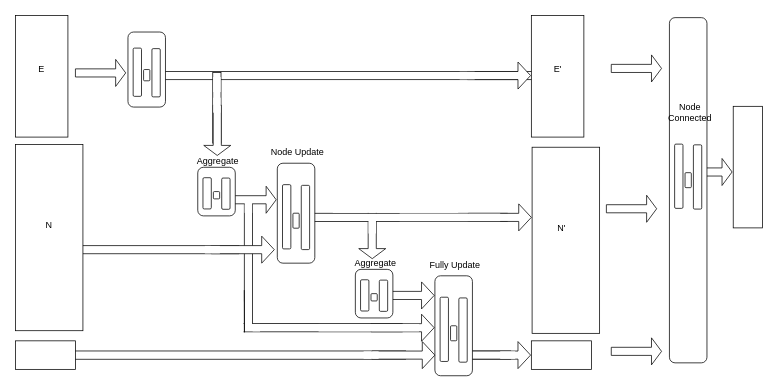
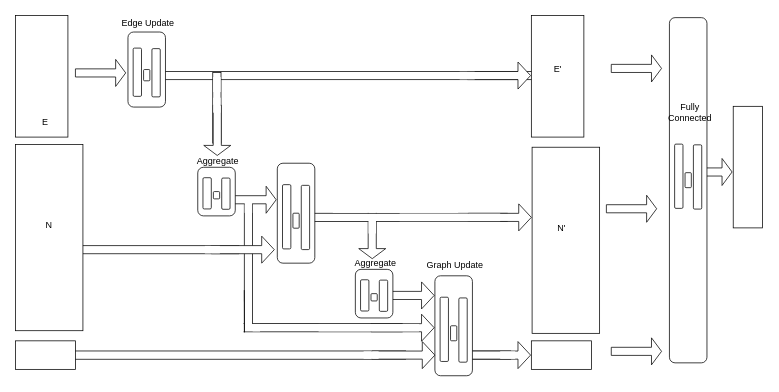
  <mxCell id="0" />
  <mxCell id="1" parent="0" />
  <mxCell id="2" value="" style="group" vertex="1" connectable="0" parent="1"><mxGeometry x="207.5" y="82" width="600" height="36" as="geometry" /></mxCell>
  <mxCell id="3" value="" style="rounded=0;whiteSpace=wrap;html=1;" vertex="1" parent="2"><mxGeometry y="12.5" width="600" height="11" as="geometry" /></mxCell>
  <mxCell id="4" value="" style="shape=singleArrow;whiteSpace=wrap;html=1;" vertex="1" parent="2"><mxGeometry x="415" width="84" height="36" as="geometry" /></mxCell>
  <mxCell id="5" value="" style="rounded=0;whiteSpace=wrap;html=1;strokeColor=none;" vertex="1" parent="2"><mxGeometry x="404.5" y="13" width="20" height="10" as="geometry" /></mxCell>
  <mxCell id="6" value="" style="rounded=0;whiteSpace=wrap;html=1;direction=south;" vertex="1" parent="1"><mxGeometry x="283" y="96" width="11" height="94" as="geometry" /></mxCell>
  <mxCell id="7" value="" style="rounded=0;whiteSpace=wrap;html=1;strokeColor=none;" vertex="1" parent="1"><mxGeometry x="710" y="81" width="104" height="31" as="geometry" /></mxCell>
  <mxCell id="8" value="" style="rounded=0;whiteSpace=wrap;html=1;" vertex="1" parent="1"><mxGeometry x="80" y="467" width="600" height="11" as="geometry" /></mxCell>
  <mxCell id="9" value="" style="rounded=0;whiteSpace=wrap;html=1;strokeColor=none;" vertex="1" parent="1"><mxGeometry x="540.5" y="457" width="82" height="31" as="geometry" /></mxCell>
  <mxCell id="10" value="" style="rounded=0;whiteSpace=wrap;html=1;" vertex="1" parent="1"><mxGeometry x="79" y="430.5" width="600" height="11" as="geometry" /></mxCell>
  <mxCell id="11" value="" style="rounded=0;whiteSpace=wrap;html=1;strokeColor=none;direction=south;" vertex="1" parent="1"><mxGeometry x="326" y="420" width="9.5" height="20" as="geometry" /></mxCell>
  <mxCell id="12" value="" style="rounded=0;whiteSpace=wrap;html=1;strokeColor=none;" vertex="1" parent="1"><mxGeometry x="614.5" y="422.5" width="82" height="31" as="geometry" /></mxCell>
  <mxCell id="13" value="" style="shape=singleArrow;whiteSpace=wrap;html=1;direction=south;" vertex="1" parent="1"><mxGeometry x="477.5" y="277" width="36" height="67" as="geometry" /></mxCell>
  <mxCell id="14" value="" style="rounded=0;whiteSpace=wrap;html=1;" vertex="1" parent="1"><mxGeometry x="218" y="283.5" width="600" height="11" as="geometry" /></mxCell>
  <mxCell id="15" value="" style="rounded=0;whiteSpace=wrap;html=1;strokeColor=none;" vertex="1" parent="1"><mxGeometry x="194" y="266" width="207" height="60" as="geometry" /></mxCell>
  <mxCell id="16" value="" style="rounded=0;whiteSpace=wrap;html=1;direction=south;" vertex="1" parent="1"><mxGeometry x="325" y="271" width="11" height="170" as="geometry" /></mxCell>
  <mxCell id="17" value="" style="rounded=0;whiteSpace=wrap;html=1;strokeColor=none;" vertex="1" parent="1"><mxGeometry x="78" y="401" width="246" height="60" as="geometry" /></mxCell>
  <mxCell id="18" value="" style="rounded=0;whiteSpace=wrap;html=1;" vertex="1" parent="1"><mxGeometry x="707.5" y="453.5" width="80" height="38" as="geometry" /></mxCell>
  <mxCell id="19" value="" style="shape=singleArrow;whiteSpace=wrap;html=1;" vertex="1" parent="1"><mxGeometry x="622.5" y="454.5" width="84" height="36" as="geometry" /></mxCell>
  <mxCell id="20" value="" style="shape=singleArrow;whiteSpace=wrap;html=1;flipH=1;" vertex="1" parent="1"><mxGeometry x="50" y="314" width="268" height="36" as="geometry" /></mxCell>
  <mxCell id="21" value="" style="group" vertex="1" connectable="0" parent="1"><mxGeometry x="20" y="20" width="70" height="162" as="geometry" /></mxCell>
  <mxCell id="22" value="" style="rounded=0;whiteSpace=wrap;html=1;" vertex="1" parent="21"><mxGeometry width="70" height="162" as="geometry" /></mxCell>
- <mxCell id="23" value="E" style="text;html=1;strokeColor=none;fillColor=none;align=center;verticalAlign=middle;whiteSpace=wrap;rounded=0;" vertex="1" parent="21"><mxGeometry x="15" y="62" width="40" height="20" as="geometry" /></mxCell>
+ <mxCell id="23" value="E" style="text;html=1;strokeColor=none;fillColor=none;align=center;verticalAlign=middle;whiteSpace=wrap;rounded=0;" vertex="1" parent="21"><mxGeometry x="20" y="132" width="40" height="20" as="geometry" /></mxCell>
  <mxCell id="24" value="" style="group" vertex="1" connectable="0" parent="1"><mxGeometry x="20" y="192" width="90" height="248" as="geometry" /></mxCell>
  <mxCell id="25" value="" style="rounded=0;whiteSpace=wrap;html=1;" vertex="1" parent="24"><mxGeometry width="90" height="248" as="geometry" /></mxCell>
  <mxCell id="26" value="N" style="text;html=1;strokeColor=none;fillColor=none;align=center;verticalAlign=middle;whiteSpace=wrap;rounded=0;" vertex="1" parent="24"><mxGeometry x="25" y="91.852" width="40" height="30.617" as="geometry" /></mxCell>
  <mxCell id="27" value="" style="group" vertex="1" connectable="0" parent="1"><mxGeometry x="707.5" y="20" width="70" height="162" as="geometry" /></mxCell>
  <mxCell id="28" value="" style="rounded=0;whiteSpace=wrap;html=1;" vertex="1" parent="27"><mxGeometry width="70" height="162" as="geometry" /></mxCell>
  <mxCell id="29" value="E'" style="text;html=1;strokeColor=none;fillColor=none;align=center;verticalAlign=middle;whiteSpace=wrap;rounded=0;" vertex="1" parent="27"><mxGeometry x="15" y="62" width="40" height="20" as="geometry" /></mxCell>
  <mxCell id="30" value="" style="group" vertex="1" connectable="0" parent="1"><mxGeometry x="356" y="192" width="130" height="158" as="geometry" /></mxCell>
  <mxCell id="31" value="" style="group" vertex="1" connectable="0" parent="30"><mxGeometry x="13" y="24.829" width="50" height="133.171" as="geometry" /></mxCell>
  <mxCell id="32" value="" style="rounded=1;whiteSpace=wrap;html=1;" vertex="1" parent="31"><mxGeometry width="50" height="133.171" as="geometry" /></mxCell>
  <mxCell id="33" value="" style="rounded=1;whiteSpace=wrap;html=1;" vertex="1" parent="31"><mxGeometry x="6.944" y="28.537" width="11.111" height="85.61" as="geometry" /></mxCell>
  <mxCell id="34" value="" style="rounded=1;whiteSpace=wrap;html=1;" vertex="1" parent="31"><mxGeometry x="20.833" y="66.586" width="8.333" height="19.976" as="geometry" /></mxCell>
  <mxCell id="35" value="" style="rounded=1;whiteSpace=wrap;html=1;" vertex="1" parent="31"><mxGeometry x="31.944" y="29.488" width="11.111" height="85.61" as="geometry" /></mxCell>
- <mxCell id="36" value="Node Update" style="text;html=1;strokeColor=none;fillColor=none;align=center;verticalAlign=middle;whiteSpace=wrap;rounded=0;" vertex="1" parent="30"><mxGeometry width="80" height="22.571" as="geometry" /></mxCell>
  <mxCell id="37" value="" style="shape=singleArrow;whiteSpace=wrap;html=1;" vertex="1" parent="30"><mxGeometry x="-55.5" y="55.5" width="67" height="36" as="geometry" /></mxCell>
  <mxCell id="38" value="" style="group" vertex="1" connectable="0" parent="1"><mxGeometry x="250" y="208" width="80" height="79" as="geometry" /></mxCell>
  <mxCell id="39" value="" style="group" vertex="1" connectable="0" parent="38"><mxGeometry x="13" y="14.246" width="50" height="64.754" as="geometry" /></mxCell>
  <mxCell id="40" value="" style="rounded=1;whiteSpace=wrap;html=1;" vertex="1" parent="39"><mxGeometry width="50" height="64.754" as="geometry" /></mxCell>
  <mxCell id="41" value="" style="rounded=1;whiteSpace=wrap;html=1;" vertex="1" parent="39"><mxGeometry x="6.944" y="13.876" width="11.111" height="41.628" as="geometry" /></mxCell>
  <mxCell id="42" value="" style="rounded=1;whiteSpace=wrap;html=1;" vertex="1" parent="39"><mxGeometry x="20.833" y="32.377" width="8.333" height="9.713" as="geometry" /></mxCell>
  <mxCell id="43" value="" style="rounded=1;whiteSpace=wrap;html=1;" vertex="1" parent="39"><mxGeometry x="31.944" y="14.338" width="11.111" height="41.628" as="geometry" /></mxCell>
  <mxCell id="44" value="Aggregate" style="text;html=1;strokeColor=none;fillColor=none;align=center;verticalAlign=middle;whiteSpace=wrap;rounded=0;" vertex="1" parent="38"><mxGeometry width="80" height="12.951" as="geometry" /></mxCell>
  <mxCell id="45" value="" style="group" vertex="1" connectable="0" parent="1"><mxGeometry x="566" y="342" width="80" height="158" as="geometry" /></mxCell>
  <mxCell id="46" value="" style="group" vertex="1" connectable="0" parent="45"><mxGeometry x="13" y="24.829" width="50" height="133.171" as="geometry" /></mxCell>
  <mxCell id="47" value="" style="rounded=0;whiteSpace=wrap;html=1;strokeColor=none;" vertex="1" parent="46"><mxGeometry x="-43" y="56.671" width="82" height="31" as="geometry" /></mxCell>
  <mxCell id="48" value="" style="rounded=1;whiteSpace=wrap;html=1;" vertex="1" parent="46"><mxGeometry width="50" height="133.171" as="geometry" /></mxCell>
  <mxCell id="49" value="" style="rounded=1;whiteSpace=wrap;html=1;" vertex="1" parent="46"><mxGeometry x="6.944" y="28.537" width="11.111" height="85.61" as="geometry" /></mxCell>
  <mxCell id="50" value="" style="rounded=1;whiteSpace=wrap;html=1;" vertex="1" parent="46"><mxGeometry x="20.833" y="66.586" width="8.333" height="19.976" as="geometry" /></mxCell>
  <mxCell id="51" value="" style="rounded=1;whiteSpace=wrap;html=1;" vertex="1" parent="46"><mxGeometry x="31.944" y="29.488" width="11.111" height="85.61" as="geometry" /></mxCell>
- <mxCell id="52" value="Fully Update" style="text;html=1;strokeColor=none;fillColor=none;align=center;verticalAlign=middle;whiteSpace=wrap;rounded=0;" vertex="1" parent="45"><mxGeometry width="80" height="22.571" as="geometry" /></mxCell>
+ <mxCell id="52" value="Graph Update" style="text;html=1;strokeColor=none;fillColor=none;align=center;verticalAlign=middle;whiteSpace=wrap;rounded=0;" vertex="1" parent="45"><mxGeometry width="80" height="22.571" as="geometry" /></mxCell>
  <mxCell id="53" value="" style="group" vertex="1" connectable="0" parent="1"><mxGeometry x="460" y="344" width="118" height="79" as="geometry" /></mxCell>
  <mxCell id="54" value="" style="shape=singleArrow;whiteSpace=wrap;html=1;" vertex="1" parent="53"><mxGeometry x="34" y="31" width="84" height="36" as="geometry" /></mxCell>
  <mxCell id="55" value="" style="group" vertex="1" connectable="0" parent="53"><mxGeometry x="13" y="14.246" width="50" height="64.754" as="geometry" /></mxCell>
  <mxCell id="56" value="" style="rounded=1;whiteSpace=wrap;html=1;" vertex="1" parent="55"><mxGeometry width="50" height="64.754" as="geometry" /></mxCell>
  <mxCell id="57" value="" style="rounded=1;whiteSpace=wrap;html=1;" vertex="1" parent="55"><mxGeometry x="6.944" y="13.876" width="11.111" height="41.628" as="geometry" /></mxCell>
  <mxCell id="58" value="" style="rounded=1;whiteSpace=wrap;html=1;" vertex="1" parent="55"><mxGeometry x="20.833" y="32.377" width="8.333" height="9.713" as="geometry" /></mxCell>
  <mxCell id="59" value="" style="rounded=1;whiteSpace=wrap;html=1;" vertex="1" parent="55"><mxGeometry x="31.944" y="14.338" width="11.111" height="41.628" as="geometry" /></mxCell>
  <mxCell id="60" value="Aggregate" style="text;html=1;strokeColor=none;fillColor=none;align=center;verticalAlign=middle;whiteSpace=wrap;rounded=0;" vertex="1" parent="53"><mxGeometry width="80" height="12.951" as="geometry" /></mxCell>
  <mxCell id="61" value="" style="group" vertex="1" connectable="0" parent="1"><mxGeometry x="20" y="453.5" width="80" height="38" as="geometry" /></mxCell>
  <mxCell id="62" value="" style="rounded=0;whiteSpace=wrap;html=1;" vertex="1" parent="61"><mxGeometry width="80" height="38" as="geometry" /></mxCell>
  <mxCell id="63" value="" style="group" vertex="1" connectable="0" parent="1"><mxGeometry x="702.5" y="195.5" width="122" height="248" as="geometry" /></mxCell>
  <mxCell id="64" value="" style="rounded=0;whiteSpace=wrap;html=1;strokeColor=none;" vertex="1" parent="63"><mxGeometry x="-26.5" y="77" width="82" height="31" as="geometry" /></mxCell>
  <mxCell id="65" value="" style="rounded=0;whiteSpace=wrap;html=1;strokeColor=none;" vertex="1" parent="63"><mxGeometry x="40" y="81.5" width="82" height="31" as="geometry" /></mxCell>
  <mxCell id="66" value="" style="rounded=0;whiteSpace=wrap;html=1;" vertex="1" parent="63"><mxGeometry x="6" width="90" height="248" as="geometry" /></mxCell>
  <mxCell id="67" value="N'" style="text;html=1;strokeColor=none;fillColor=none;align=center;verticalAlign=middle;whiteSpace=wrap;rounded=0;" vertex="1" parent="63"><mxGeometry x="25" y="91.852" width="40" height="30.617" as="geometry" /></mxCell>
  <mxCell id="68" value="" style="group" vertex="1" connectable="0" parent="1"><mxGeometry x="878.5" y="138" width="96.5" height="344.829" as="geometry" /></mxCell>
  <mxCell id="69" value="" style="group" vertex="1" connectable="0" parent="68"><mxGeometry x="13" y="24.829" width="83.5" height="320" as="geometry" /></mxCell>
  <mxCell id="70" value="" style="shape=singleArrow;whiteSpace=wrap;html=1;" vertex="1" parent="69"><mxGeometry x="16.5" y="47.671" width="67" height="36" as="geometry" /></mxCell>
  <mxCell id="71" value="" style="rounded=1;whiteSpace=wrap;html=1;" vertex="1" parent="69"><mxGeometry y="-140" width="50" height="460" as="geometry" /></mxCell>
  <mxCell id="72" value="" style="rounded=1;whiteSpace=wrap;html=1;" vertex="1" parent="69"><mxGeometry x="6.944" y="28.537" width="11.111" height="85.61" as="geometry" /></mxCell>
  <mxCell id="73" value="" style="rounded=1;whiteSpace=wrap;html=1;" vertex="1" parent="69"><mxGeometry x="20.833" y="66.586" width="8.333" height="19.976" as="geometry" /></mxCell>
  <mxCell id="74" value="" style="rounded=1;whiteSpace=wrap;html=1;" vertex="1" parent="69"><mxGeometry x="31.944" y="29.488" width="11.111" height="85.61" as="geometry" /></mxCell>
- <mxCell id="75" value="Node Connected&lt;br&gt;" style="text;html=1;strokeColor=none;fillColor=none;align=center;verticalAlign=middle;whiteSpace=wrap;rounded=0;" vertex="1" parent="68"><mxGeometry width="80" height="22.571" as="geometry" /></mxCell>
+ <mxCell id="75" value="Fully Connected&lt;br&gt;" style="text;html=1;strokeColor=none;fillColor=none;align=center;verticalAlign=middle;whiteSpace=wrap;rounded=0;" vertex="1" parent="68"><mxGeometry width="80" height="22.571" as="geometry" /></mxCell>
  <mxCell id="76" value="" style="group" vertex="1" connectable="0" parent="1"><mxGeometry x="976.5" y="141" width="39" height="162" as="geometry" /></mxCell>
  <mxCell id="77" value="" style="rounded=0;whiteSpace=wrap;html=1;" vertex="1" parent="76"><mxGeometry width="39" height="162" as="geometry" /></mxCell>
  <mxCell id="78" value="" style="shape=singleArrow;whiteSpace=wrap;html=1;" vertex="1" parent="1"><mxGeometry x="100" y="78.5" width="67" height="36" as="geometry" /></mxCell>
  <mxCell id="79" value="" style="shape=singleArrow;whiteSpace=wrap;html=1;" vertex="1" parent="1"><mxGeometry x="281" y="314" width="84" height="36" as="geometry" /></mxCell>
  <mxCell id="80" value="" style="shape=singleArrow;whiteSpace=wrap;html=1;" vertex="1" parent="1"><mxGeometry x="495" y="454.5" width="84" height="36" as="geometry" /></mxCell>
  <mxCell id="81" value="" style="shape=singleArrow;whiteSpace=wrap;html=1;" vertex="1" parent="1"><mxGeometry x="623.5" y="271" width="84" height="36" as="geometry" /></mxCell>
  <mxCell id="82" value="" style="shape=singleArrow;whiteSpace=wrap;html=1;" vertex="1" parent="1"><mxGeometry x="494" y="418" width="84" height="36" as="geometry" /></mxCell>
  <mxCell id="83" value="" style="shape=singleArrow;whiteSpace=wrap;html=1;direction=south;" vertex="1" parent="1"><mxGeometry x="271" y="139.5" width="36" height="67" as="geometry" /></mxCell>
  <mxCell id="84" value="" style="rounded=0;whiteSpace=wrap;html=1;strokeColor=none;" vertex="1" parent="1"><mxGeometry x="443" y="223" width="167" height="60" as="geometry" /></mxCell>
  <mxCell id="85" value="" style="rounded=0;whiteSpace=wrap;html=1;strokeColor=none;" vertex="1" parent="1"><mxGeometry x="532" y="284" width="134" height="10" as="geometry" /></mxCell>
  <mxCell id="86" value="" style="rounded=0;whiteSpace=wrap;html=1;strokeColor=none;" vertex="1" parent="1"><mxGeometry x="424" y="431" width="134" height="10" as="geometry" /></mxCell>
  <mxCell id="87" value="" style="rounded=0;whiteSpace=wrap;html=1;strokeColor=none;" vertex="1" parent="1"><mxGeometry x="484" y="467.5" width="20" height="10" as="geometry" /></mxCell>
  <mxCell id="88" value="" style="rounded=0;whiteSpace=wrap;html=1;strokeColor=none;" vertex="1" parent="1"><mxGeometry x="666" y="467.5" width="20" height="10" as="geometry" /></mxCell>
  <mxCell id="89" value="" style="rounded=0;whiteSpace=wrap;html=1;strokeColor=none;" vertex="1" parent="1"><mxGeometry x="272.5" y="327" width="20" height="10" as="geometry" /></mxCell>
  <mxCell id="90" value="" style="group" vertex="1" connectable="0" parent="1"><mxGeometry x="157" y="20" width="190" height="181" as="geometry" /></mxCell>
  <mxCell id="91" value="" style="group" vertex="1" connectable="0" parent="90"><mxGeometry x="13" y="22" width="50" height="100" as="geometry" /></mxCell>
  <mxCell id="92" value="" style="rounded=1;whiteSpace=wrap;html=1;" vertex="1" parent="91"><mxGeometry width="50" height="100" as="geometry" /></mxCell>
  <mxCell id="93" value="" style="rounded=1;whiteSpace=wrap;html=1;" vertex="1" parent="91"><mxGeometry x="6.944" y="21.429" width="11.111" height="64.286" as="geometry" /></mxCell>
  <mxCell id="94" value="" style="rounded=1;whiteSpace=wrap;html=1;" vertex="1" parent="91"><mxGeometry x="20.833" y="50" width="8.333" height="15" as="geometry" /></mxCell>
  <mxCell id="95" value="" style="rounded=1;whiteSpace=wrap;html=1;" vertex="1" parent="91"><mxGeometry x="31.944" y="22.143" width="11.111" height="64.286" as="geometry" /></mxCell>
+ <mxCell id="96" value="Edge Update" style="text;html=1;strokeColor=none;fillColor=none;align=center;verticalAlign=middle;whiteSpace=wrap;rounded=0;" vertex="1" parent="90"><mxGeometry width="80" height="20" as="geometry" /></mxCell>
  <mxCell id="97" value="" style="rounded=0;whiteSpace=wrap;html=1;strokeColor=none;direction=south;" vertex="1" parent="90"><mxGeometry x="126.5" y="109.5" width="10" height="20" as="geometry" /></mxCell>
  <mxCell id="98" value="" style="rounded=0;whiteSpace=wrap;html=1;strokeColor=none;direction=south;" vertex="1" parent="1"><mxGeometry x="283.5" y="102" width="10" height="20" as="geometry" /></mxCell>
  <mxCell id="99" value="" style="rounded=0;whiteSpace=wrap;html=1;strokeColor=none;direction=south;" vertex="1" parent="1"><mxGeometry x="325.5" y="263" width="10" height="20" as="geometry" /></mxCell>
  <mxCell id="100" value="" style="rounded=0;whiteSpace=wrap;html=1;strokeColor=none;direction=south;" vertex="1" parent="1"><mxGeometry x="490.5" y="290.5" width="10" height="20" as="geometry" /></mxCell>
  <mxCell id="101" value="" style="endArrow=none;html=1;exitX=0.412;exitY=1.082;exitDx=0;exitDy=0;exitPerimeter=0;entryX=0.676;entryY=0.909;entryDx=0;entryDy=0;entryPerimeter=0;" edge="1" parent="1"><mxGeometry width="50" height="50" relative="1" as="geometry"><mxPoint x="325.2" y="442.402" as="sourcePoint" /><mxPoint x="325.001" y="385.92" as="targetPoint" /></mxGeometry></mxCell>
  <mxCell id="102" value="" style="rounded=0;whiteSpace=wrap;html=1;strokeColor=none;" vertex="1" parent="1"><mxGeometry x="326" y="431" width="20" height="10" as="geometry" /></mxCell>
  <mxCell id="103" value="" style="shape=singleArrow;whiteSpace=wrap;html=1;" vertex="1" parent="1"><mxGeometry x="807.5" y="259.5" width="67" height="36" as="geometry" /></mxCell>
  <mxCell id="104" value="" style="shape=singleArrow;whiteSpace=wrap;html=1;" vertex="1" parent="1"><mxGeometry x="814" y="449.5" width="67" height="36" as="geometry" /></mxCell>
  <mxCell id="105" value="" style="shape=singleArrow;whiteSpace=wrap;html=1;" vertex="1" parent="1"><mxGeometry x="814" y="72.5" width="67" height="36" as="geometry" /></mxCell>
